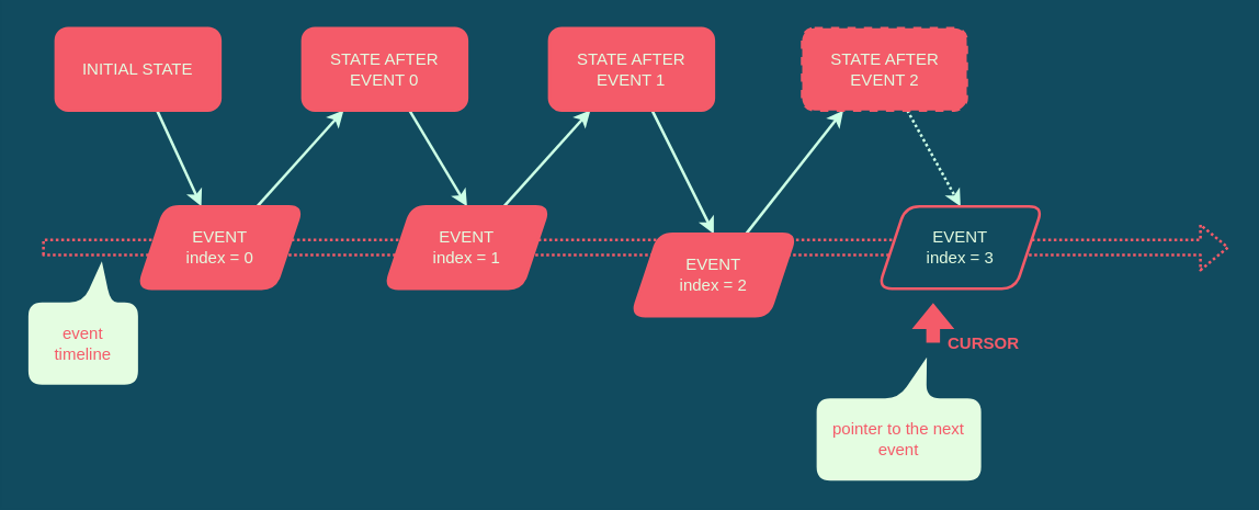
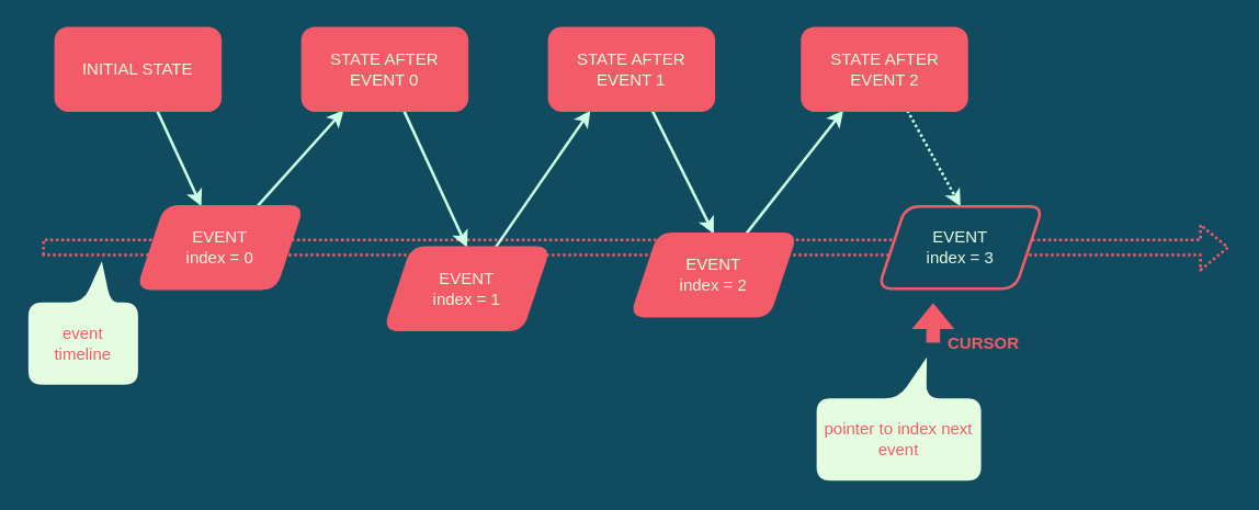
  <mxCell id="0" />
  <mxCell id="1" parent="0" />
  <mxCell id="2" value="" style="shape=flexArrow;endArrow=classic;html=1;rounded=1;dashed=1;dashPattern=1 1;sketch=0;fontColor=#F45B69;strokeColor=#F45B69;strokeWidth=2;fillColor=none;startArrow=none;" edge="1" parent="1"><mxGeometry width="50" height="50" relative="1" as="geometry"><mxPoint x="30" y="180" as="sourcePoint" /><mxPoint x="896" y="180" as="targetPoint" /></mxGeometry></mxCell>
  <mxCell id="3" style="rounded=1;sketch=0;orthogonalLoop=1;jettySize=auto;html=1;fontColor=#E4FDE1;strokeColor=#CCFFE6;fillColor=#F45B69;strokeWidth=2;" edge="1" parent="1" source="4" target="18"><mxGeometry relative="1" as="geometry" /></mxCell>
  <mxCell id="4" value="INITIAL STATE" style="rounded=1;whiteSpace=wrap;html=1;sketch=0;fontColor=#E4FDE1;strokeColor=#F45B69;fillColor=#F45B69;strokeWidth=2;" vertex="1" parent="1"><mxGeometry x="40" y="20" width="120" height="60" as="geometry" /></mxCell>
  <mxCell id="5" style="edgeStyle=none;rounded=1;sketch=0;orthogonalLoop=1;jettySize=auto;html=1;entryX=0.25;entryY=1;entryDx=0;entryDy=0;fontColor=#E4FDE1;strokeColor=#CCFFE6;fillColor=#F45B69;strokeWidth=2;" edge="1" parent="1" source="18" target="9"><mxGeometry relative="1" as="geometry" /></mxCell>
  <mxCell id="6" style="edgeStyle=none;rounded=1;sketch=0;orthogonalLoop=1;jettySize=auto;html=1;entryX=0.25;entryY=1;entryDx=0;entryDy=0;fontColor=#E4FDE1;strokeColor=#CCFFE6;fillColor=#F45B69;strokeWidth=2;" edge="1" parent="1" source="19" target="11"><mxGeometry relative="1" as="geometry" /></mxCell>
  <mxCell id="7" style="edgeStyle=none;rounded=1;sketch=0;orthogonalLoop=1;jettySize=auto;html=1;entryX=0.25;entryY=1;entryDx=0;entryDy=0;fontColor=#E4FDE1;strokeColor=#CCFFE6;fillColor=#F45B69;strokeWidth=2;" edge="1" parent="1" source="20" target="13"><mxGeometry relative="1" as="geometry" /></mxCell>
  <mxCell id="8" style="edgeStyle=none;rounded=1;sketch=0;orthogonalLoop=1;jettySize=auto;html=1;entryX=0.5;entryY=0;entryDx=0;entryDy=0;fontColor=#E4FDE1;strokeColor=#CCFFE6;fillColor=#F45B69;strokeWidth=2;" edge="1" parent="1" source="9" target="19"><mxGeometry relative="1" as="geometry" /></mxCell>
  <mxCell id="9" value="STATE AFTER&lt;br&gt;EVENT 0" style="rounded=1;whiteSpace=wrap;html=1;sketch=0;fontColor=#E4FDE1;strokeColor=#F45B69;fillColor=#F45B69;strokeWidth=2;" vertex="1" parent="1"><mxGeometry x="220" y="20" width="120" height="60" as="geometry" /></mxCell>
  <mxCell id="10" style="edgeStyle=none;rounded=1;sketch=0;orthogonalLoop=1;jettySize=auto;html=1;entryX=0.5;entryY=0;entryDx=0;entryDy=0;fontColor=#E4FDE1;strokeColor=#CCFFE6;fillColor=#F45B69;strokeWidth=2;" edge="1" parent="1" source="11" target="20"><mxGeometry relative="1" as="geometry" /></mxCell>
  <mxCell id="11" value="STATE AFTER&lt;br&gt;EVENT 1" style="rounded=1;whiteSpace=wrap;html=1;sketch=0;fontColor=#E4FDE1;strokeColor=#F45B69;fillColor=#F45B69;strokeWidth=2;" vertex="1" parent="1"><mxGeometry x="400" y="20" width="120" height="60" as="geometry" /></mxCell>
  <mxCell id="12" style="edgeStyle=none;rounded=1;sketch=0;orthogonalLoop=1;jettySize=auto;html=1;entryX=0.5;entryY=0;entryDx=0;entryDy=0;fontColor=#F45B69;strokeColor=#CCFFE6;strokeWidth=2;fillColor=#F45B69;dashed=1;dashPattern=1 1;" edge="1" parent="1" source="13" target="21"><mxGeometry relative="1" as="geometry" /></mxCell>
- <mxCell id="13" value="STATE AFTER&lt;br&gt;EVENT 2" style="rounded=1;whiteSpace=wrap;html=1;sketch=0;fontColor=#E4FDE1;strokeColor=#F45B69;fillColor=#F45B69;strokeWidth=2;dashed=1;" vertex="1" parent="1"><mxGeometry x="584.5" y="20" width="120" height="60" as="geometry" /></mxCell>
+ <mxCell id="13" value="STATE AFTER&lt;br&gt;EVENT 2" style="rounded=1;whiteSpace=wrap;html=1;sketch=0;fontColor=#E4FDE1;strokeColor=#F45B69;fillColor=#F45B69;strokeWidth=2;" vertex="1" parent="1"><mxGeometry x="584.5" y="20" width="120" height="60" as="geometry" /></mxCell>
  <mxCell id="14" value="" style="shape=flexArrow;endArrow=classic;html=1;rounded=1;sketch=0;fontColor=#E4FDE1;strokeColor=none;fillColor=#F45B69;" edge="1" parent="1"><mxGeometry width="50" height="50" relative="1" as="geometry"><mxPoint x="680" y="250" as="sourcePoint" /><mxPoint x="680" y="220" as="targetPoint" /></mxGeometry></mxCell>
- <mxCell id="15" value="pointer to the next event" style="shape=callout;whiteSpace=wrap;html=1;perimeter=calloutPerimeter;rounded=1;sketch=0;fontColor=#F45B69;strokeColor=none;strokeWidth=2;fillColor=#E4FDE1;position2=0.67;base=20;flipV=1;labelBackgroundColor=none;spacing=6;" vertex="1" parent="1"><mxGeometry x="595" y="260" width="120" height="90" as="geometry" /></mxCell>
+ <mxCell id="15" value="pointer to index next event" style="shape=callout;whiteSpace=wrap;html=1;perimeter=calloutPerimeter;rounded=1;sketch=0;fontColor=#F45B69;strokeColor=none;strokeWidth=2;fillColor=#E4FDE1;position2=0.67;base=20;flipV=1;labelBackgroundColor=none;spacing=6;" vertex="1" parent="1"><mxGeometry x="595" y="260" width="120" height="90" as="geometry" /></mxCell>
  <mxCell id="16" value="CURSOR" style="text;html=1;strokeColor=none;fillColor=none;align=center;verticalAlign=middle;whiteSpace=wrap;rounded=0;dashed=1;dashPattern=1 1;labelBackgroundColor=none;sketch=0;fontColor=#F45B69;fontStyle=1" vertex="1" parent="1"><mxGeometry x="687" y="235" width="60" height="30" as="geometry" /></mxCell>
  <mxCell id="17" value="event timeline" style="shape=callout;whiteSpace=wrap;html=1;perimeter=calloutPerimeter;rounded=1;sketch=0;fontColor=#F45B69;strokeColor=none;strokeWidth=2;fillColor=#E4FDE1;position2=0.67;base=20;flipV=1;labelBackgroundColor=none;spacing=6;" vertex="1" parent="1"><mxGeometry x="20" y="190" width="80" height="90" as="geometry" /></mxCell>
  <mxCell id="18" value="EVENT&lt;br&gt;index = 0" style="shape=parallelogram;perimeter=parallelogramPerimeter;whiteSpace=wrap;html=1;fixedSize=1;rounded=1;sketch=0;fontColor=#E4FDE1;strokeColor=#F45B69;fillColor=#F45B69;strokeWidth=2;" vertex="1" parent="1"><mxGeometry x="100" y="150" width="120" height="60" as="geometry" /></mxCell>
- <mxCell id="19" value="EVENT&lt;br&gt;index = 1" style="shape=parallelogram;perimeter=parallelogramPerimeter;whiteSpace=wrap;html=1;fixedSize=1;rounded=1;sketch=0;fontColor=#E4FDE1;strokeColor=#F45B69;fillColor=#F45B69;strokeWidth=2;" vertex="1" parent="1"><mxGeometry x="280" y="150" width="120" height="60" as="geometry" /></mxCell>
+ <mxCell id="19" value="EVENT&lt;br&gt;index = 1" style="shape=parallelogram;perimeter=parallelogramPerimeter;whiteSpace=wrap;html=1;fixedSize=1;rounded=1;sketch=0;fontColor=#E4FDE1;strokeColor=#F45B69;fillColor=#F45B69;strokeWidth=2;" vertex="1" parent="1"><mxGeometry x="280" y="180" width="120" height="60" as="geometry" /></mxCell>
  <mxCell id="20" value="EVENT&lt;br&gt;index = 2" style="shape=parallelogram;perimeter=parallelogramPerimeter;whiteSpace=wrap;html=1;fixedSize=1;rounded=1;sketch=0;fontColor=#E4FDE1;strokeColor=#F45B69;fillColor=#F45B69;strokeWidth=2;" vertex="1" parent="1"><mxGeometry x="460" y="170" width="120" height="60" as="geometry" /></mxCell>
  <mxCell id="21" value="EVENT&lt;br&gt;index = 3" style="shape=parallelogram;perimeter=parallelogramPerimeter;whiteSpace=wrap;html=1;fixedSize=1;rounded=1;sketch=0;fontColor=#E4FDE1;strokeColor=#F45B69;fillColor=#114B5F;strokeWidth=2;" vertex="1" parent="1"><mxGeometry x="640" y="150" width="120" height="60" as="geometry" /></mxCell>
